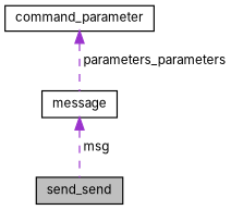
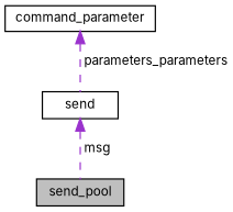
  digraph {
    fontname=Inter
    node [color=black fillcolor=white fontname=Inter fontsize=10 shape=record style=filled]
    edge [color=darkorchid3 dir=back fontname=Inter fontsize=10 labelfontname=Helvetica labelfontsize=10 style=dashed]
-   n1 [fillcolor=grey75 fontcolor=black height=0.2 label=send_send width=0.4]
-   n2 [height=0.2 label=message width=0.4]
+   n1 [fillcolor=grey75 fontcolor=black height=0.2 label=send_pool width=0.4]
+   n2 [height=0.2 label=send width=0.4]
    n3 [height=0.2 label=command_parameter width=0.4]
    n2 -> n1 [label=" msg"]
    n3 -> n2 [label=" parameters_parameters"]
  }
